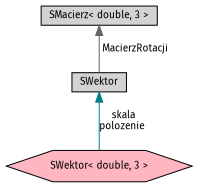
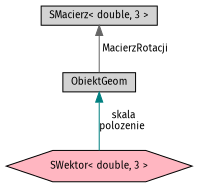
  digraph {
    fontname="Fira Sans"
    node [color=black fillcolor=lightgrey fontname="Fira Sans" fontsize=10 shape=box style=filled]
    edge [dir=back fontname="Fira Sans" fontsize=10 labelfontname=Helvetica labelfontsize=10 style=solid]
-   n1 [fontcolor=black height=0.2 label=SWektor width=0.4]
+   n1 [fontcolor=black height=0.2 label=ObiektGeom width=0.4]
    n2 [fillcolor=lightpink height=0.2 label="SWektor\< double, 3 \>" shape=hexagon width=0.4]
    n3 [height=0.2 label="SMacierz\< double, 3 \>" width=0.4]
    n1 -> n2 [color=teal label=" skala\npolozenie"]
    n3 -> n1 [color=gray40 label=" MacierzRotacji"]
  }
